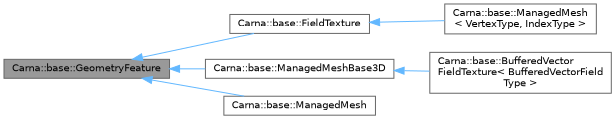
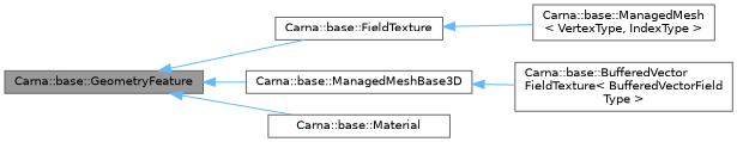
  digraph {
    rankdir=LR
    node [color=gray40 fillcolor=white fontname=Helvetica fontsize=10 shape=box style=filled]
    edge [color=steelblue1 dir=back fontname=Helvetica fontsize=10 labelfontname=Helvetica labelfontsize=10 style=solid]
    n1 [fillcolor=grey60 fontcolor=black height=0.2 label="Carna::base::GeometryFeature" width=0.4]
    n2 [height=0.2 label="Carna::base::FieldTexture" width=0.4]
    n3 [height=0.2 label="Carna::base::ManagedMeshBase3D" width=0.4]
-   n4 [height=0.2 label="Carna::base::ManagedMesh" width=0.4]
+   n4 [height=0.2 label="Carna::base::Material" width=0.4]
    n5 [height=0.2 label="Carna::base::ManagedMesh\l\< VertexType, IndexType \>" width=0.4]
    n6 [height=0.2 label="Carna::base::BufferedVector\lFieldTexture\< BufferedVectorField\lType \>" width=0.4]
    n1 -> n2
    n1 -> n3
    n1 -> n4
    n2 -> n5
    n3 -> n6
  }
